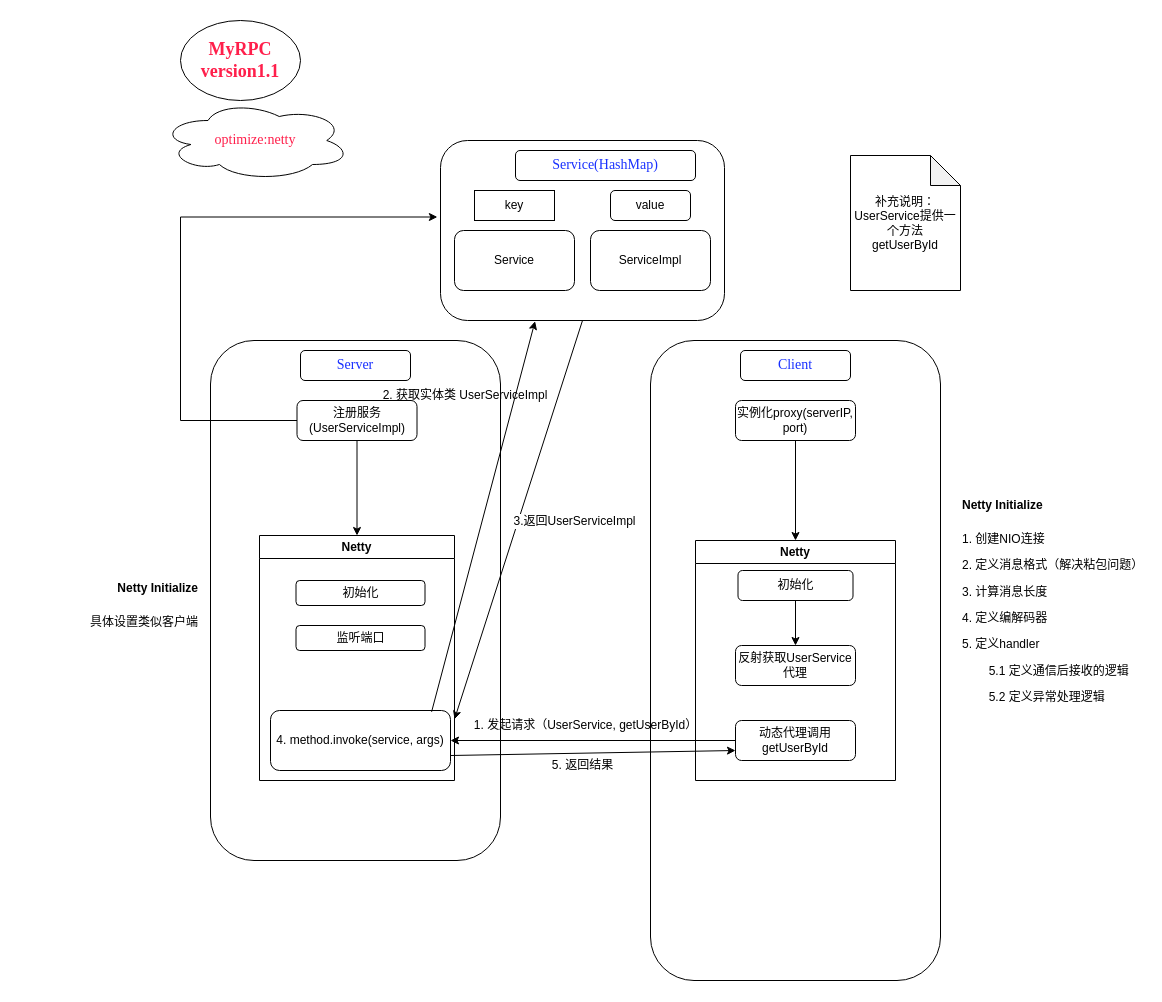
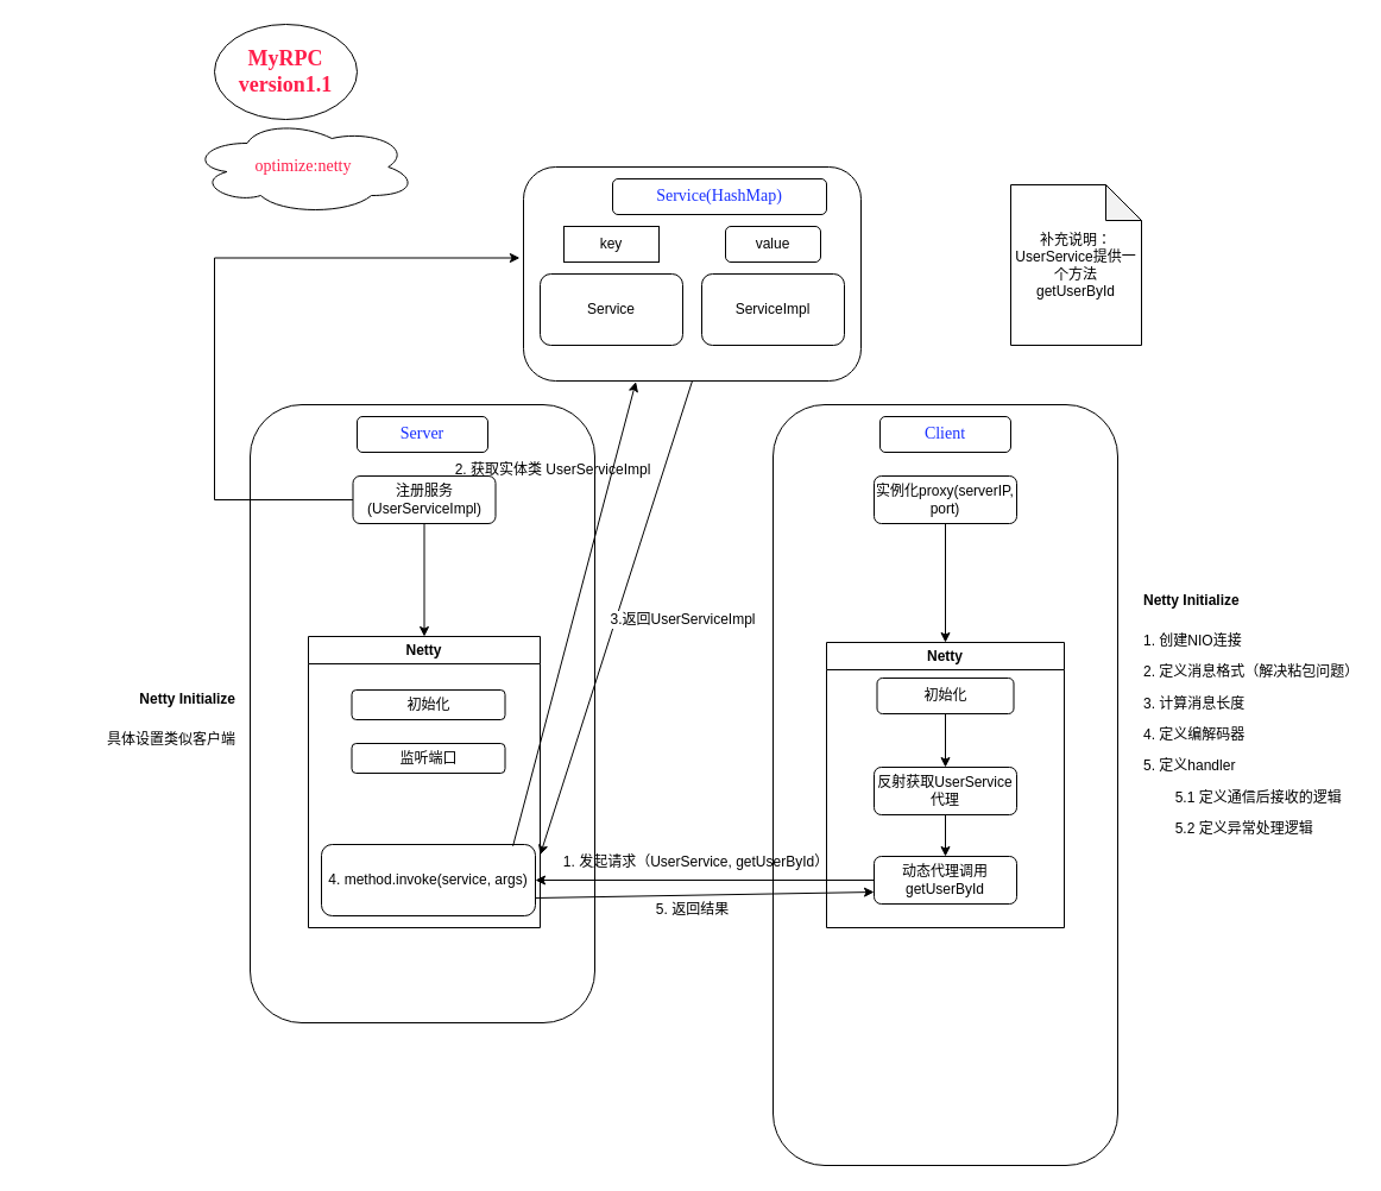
  <mxCell id="0" />
  <mxCell id="1" parent="0" />
  <mxCell id="2" value="&lt;div&gt;&lt;br&gt;&lt;/div&gt;" style="rounded=1;whiteSpace=wrap;html=1;" vertex="1" parent="1"><mxGeometry x="440" y="140" width="284" height="180" as="geometry" /></mxCell>
  <mxCell id="3" value="&lt;font color=&quot;#1930ff&quot; style=&quot;font-size: 14px;&quot; face=&quot;Comic Sans MS&quot;&gt;Service(HashMap)&lt;/font&gt;" style="rounded=1;whiteSpace=wrap;html=1;" vertex="1" parent="1"><mxGeometry x="515" y="150" width="180" height="30" as="geometry" /></mxCell>
  <mxCell id="4" value="Service" style="rounded=1;whiteSpace=wrap;html=1;" vertex="1" parent="1"><mxGeometry x="454" y="230" width="120" height="60" as="geometry" /></mxCell>
  <mxCell id="5" value="ServiceImpl" style="rounded=1;whiteSpace=wrap;html=1;" vertex="1" parent="1"><mxGeometry x="590" y="230" width="120" height="60" as="geometry" /></mxCell>
  <mxCell id="6" value="key" style="whiteSpace=wrap;html=1;rounded=0;" vertex="1" parent="1"><mxGeometry x="474" y="190" width="80" height="30" as="geometry" /></mxCell>
  <mxCell id="7" value="value" style="rounded=1;whiteSpace=wrap;html=1;" vertex="1" parent="1"><mxGeometry x="610" y="190" width="80" height="30" as="geometry" /></mxCell>
  <mxCell id="8" value="" style="rounded=1;whiteSpace=wrap;html=1;" vertex="1" parent="1"><mxGeometry x="210" y="340" width="290" height="520" as="geometry" /></mxCell>
  <mxCell id="9" value="" style="rounded=1;whiteSpace=wrap;html=1;" vertex="1" parent="1"><mxGeometry x="650" y="340" width="290" height="640" as="geometry" /></mxCell>
  <mxCell id="10" value="&lt;font face=&quot;Comic Sans MS&quot; color=&quot;#1930ff&quot; style=&quot;font-size: 14px;&quot;&gt;Server&lt;/font&gt;" style="rounded=1;whiteSpace=wrap;html=1;" vertex="1" parent="1"><mxGeometry x="300" y="350" width="110" height="30" as="geometry" /></mxCell>
  <mxCell id="11" value="&lt;font style=&quot;font-size: 14px;&quot; color=&quot;#1930ff&quot; face=&quot;Comic Sans MS&quot;&gt;Client&lt;/font&gt;" style="rounded=1;whiteSpace=wrap;html=1;" vertex="1" parent="1"><mxGeometry x="740" y="350" width="110" height="30" as="geometry" /></mxCell>
  <mxCell id="12" value="&lt;h2&gt;&lt;font color=&quot;#ff1f4b&quot; style=&quot;font-size: 18px;&quot; face=&quot;Comic Sans MS&quot;&gt;MyRPC&lt;br&gt;version1.1&lt;/font&gt;&lt;/h2&gt;" style="ellipse;whiteSpace=wrap;html=1;" vertex="1" parent="1"><mxGeometry x="180" y="20" width="120" height="80" as="geometry" /></mxCell>
  <mxCell id="13" value="" style="edgeStyle=orthogonalEdgeStyle;rounded=0;orthogonalLoop=1;jettySize=auto;html=1;entryX=-0.011;entryY=0.425;entryDx=0;entryDy=0;entryPerimeter=0;" edge="1" parent="1" source="14" target="2"><mxGeometry relative="1" as="geometry"><mxPoint x="220" y="230" as="targetPoint" /><Array as="points"><mxPoint x="180" y="420" /><mxPoint x="180" y="216" /></Array></mxGeometry></mxCell>
  <mxCell id="14" value="注册服务(UserServiceImpl)" style="rounded=1;whiteSpace=wrap;html=1;" vertex="1" parent="1"><mxGeometry x="296.5" y="400" width="120" height="40" as="geometry" /></mxCell>
  <mxCell id="15" value="实例化proxy(serverIP, port)" style="rounded=1;whiteSpace=wrap;html=1;" vertex="1" parent="1"><mxGeometry x="735" y="400" width="120" height="40" as="geometry" /></mxCell>
+ <mxCell id="16" value="" style="edgeStyle=orthogonalEdgeStyle;rounded=0;orthogonalLoop=1;jettySize=auto;html=1;" edge="1" parent="1" source="17" target="19"><mxGeometry relative="1" as="geometry" /></mxCell>
  <mxCell id="17" value="反射获取UserService代理" style="rounded=1;whiteSpace=wrap;html=1;" vertex="1" parent="1"><mxGeometry x="735" y="645" width="120" height="40" as="geometry" /></mxCell>
  <mxCell id="18" value="补充说明：&lt;div&gt;UserService提供一个方法&lt;/div&gt;&lt;div&gt;getUserById&lt;/div&gt;" style="shape=note;whiteSpace=wrap;html=1;backgroundOutline=1;darkOpacity=0.05;" vertex="1" parent="1"><mxGeometry x="850" y="155" width="110" height="135" as="geometry" /></mxCell>
  <mxCell id="19" value="动态代理调用getUserById" style="rounded=1;whiteSpace=wrap;html=1;" vertex="1" parent="1"><mxGeometry x="735" y="720" width="120" height="40" as="geometry" /></mxCell>
  <mxCell id="20" value="1. 发起请求（UserService, getUserById）" style="text;html=1;align=center;verticalAlign=middle;resizable=0;points=[];autosize=1;strokeColor=none;fillColor=none;" vertex="1" parent="1"><mxGeometry x="460" y="710" width="250" height="30" as="geometry" /></mxCell>
  <mxCell id="21" value="Netty" style="swimlane;whiteSpace=wrap;html=1;" vertex="1" parent="1"><mxGeometry x="259" y="535" width="195" height="245" as="geometry" /></mxCell>
  <mxCell id="22" value="监听端口" style="rounded=1;whiteSpace=wrap;html=1;" vertex="1" parent="21"><mxGeometry x="36.5" y="90" width="129" height="25" as="geometry" /></mxCell>
  <mxCell id="23" value="初始化" style="rounded=1;whiteSpace=wrap;html=1;" vertex="1" parent="21"><mxGeometry x="36.5" y="45" width="129" height="25" as="geometry" /></mxCell>
  <mxCell id="24" value="4. method.invoke(service, args)" style="rounded=1;whiteSpace=wrap;html=1;" vertex="1" parent="21"><mxGeometry x="11" y="175" width="180" height="60" as="geometry" /></mxCell>
  <mxCell id="25" value="" style="endArrow=classic;html=1;rounded=0;exitX=0.5;exitY=1;exitDx=0;exitDy=0;entryX=1;entryY=0.75;entryDx=0;entryDy=0;" edge="1" parent="1" source="2" target="21"><mxGeometry width="50" height="50" relative="1" as="geometry"><mxPoint x="630" y="550" as="sourcePoint" /><mxPoint x="680" y="500" as="targetPoint" /></mxGeometry></mxCell>
  <mxCell id="26" value="&lt;font style=&quot;font-size: 12px;&quot;&gt;3.返回UserServiceImpl&lt;/font&gt;" style="edgeLabel;html=1;align=center;verticalAlign=middle;resizable=0;points=[];" vertex="1" connectable="0" parent="25"><mxGeometry x="-0.011" y="3" relative="1" as="geometry"><mxPoint x="52" y="2" as="offset" /></mxGeometry></mxCell>
  <mxCell id="27" value="5. 返回结果" style="text;html=1;align=center;verticalAlign=middle;resizable=0;points=[];autosize=1;strokeColor=none;fillColor=none;" vertex="1" parent="1"><mxGeometry x="542" y="750" width="80" height="30" as="geometry" /></mxCell>
  <mxCell id="28" value="&lt;font style=&quot;font-size: 14px; color: rgb(255, 31, 75);&quot; face=&quot;Comic Sans MS&quot;&gt;optimize:netty&lt;/font&gt;" style="ellipse;shape=cloud;whiteSpace=wrap;html=1;" vertex="1" parent="1"><mxGeometry width="190" height="80" as="geometry" x="160" y="100" /></mxCell>
  <mxCell id="29" value="&lt;h1 style=&quot;margin-top: 0px;&quot;&gt;&lt;font style=&quot;font-size: 12px;&quot;&gt;Netty Initialize&lt;/font&gt;&lt;/h1&gt;&lt;p&gt;&lt;font&gt;1. 创建NIO连接&lt;/font&gt;&lt;/p&gt;&lt;p&gt;&lt;font&gt;2. 定义消息格式（解决粘包问题）&lt;/font&gt;&lt;/p&gt;&lt;p&gt;&lt;font&gt;3. 计算消息长度&lt;/font&gt;&lt;/p&gt;&lt;p&gt;&lt;font&gt;4. 定义编解码器&lt;/font&gt;&lt;/p&gt;&lt;p&gt;&lt;font&gt;5. 定义handler&lt;/font&gt;&lt;/p&gt;&lt;p&gt;&lt;font&gt;&lt;span style=&quot;white-space: pre;&quot;&gt;&#09;&lt;/span&gt;5.1 定义通信后接收的逻辑&lt;br&gt;&lt;/font&gt;&lt;/p&gt;&lt;p&gt;&lt;font style=&quot;&quot;&gt;&lt;font&gt;&lt;span style=&quot;white-space: pre;&quot;&gt;&#09;&lt;/span&gt;5.2 定义异常处理逻辑&lt;/font&gt;&lt;br&gt;&lt;/font&gt;&lt;/p&gt;" style="text;html=1;whiteSpace=wrap;overflow=hidden;rounded=0;" vertex="1" parent="1"><mxGeometry x="960" y="480" width="180" height="320" as="geometry" /></mxCell>
  <mxCell id="30" value="Netty" style="swimlane;whiteSpace=wrap;html=1;" vertex="1" parent="1"><mxGeometry x="695" y="540" width="200" height="240" as="geometry" /></mxCell>
  <mxCell id="31" value="" style="endArrow=classic;html=1;rounded=0;exitX=0.5;exitY=1;exitDx=0;exitDy=0;entryX=0.5;entryY=0;entryDx=0;entryDy=0;" edge="1" parent="1" source="15" target="30"><mxGeometry width="50" height="50" relative="1" as="geometry"><mxPoint x="590" y="670" as="sourcePoint" /><mxPoint x="640" y="620" as="targetPoint" /></mxGeometry></mxCell>
  <mxCell id="32" value="&lt;h1 style=&quot;margin-top: 0px;&quot;&gt;&lt;font style=&quot;font-size: 12px;&quot;&gt;Netty Initialize&lt;/font&gt;&lt;/h1&gt;&lt;p&gt;具体设置类似客户端&lt;/p&gt;" style="text;html=1;whiteSpace=wrap;overflow=hidden;rounded=0;align=right;" vertex="1" parent="1"><mxGeometry x="20" y="562.5" width="180" height="95" as="geometry" /></mxCell>
  <mxCell id="33" value="" style="endArrow=classic;html=1;rounded=0;exitX=0.5;exitY=1;exitDx=0;exitDy=0;entryX=0.5;entryY=0;entryDx=0;entryDy=0;" edge="1" parent="1" source="14" target="21"><mxGeometry width="50" height="50" relative="1" as="geometry"><mxPoint x="620" y="580" as="sourcePoint" /><mxPoint x="670" y="530" as="targetPoint" /></mxGeometry></mxCell>
  <mxCell id="34" value="" style="edgeStyle=orthogonalEdgeStyle;rounded=0;orthogonalLoop=1;jettySize=auto;html=1;" edge="1" parent="1" source="35" target="17"><mxGeometry relative="1" as="geometry" /></mxCell>
  <mxCell id="35" value="初始化" style="rounded=1;whiteSpace=wrap;html=1;" vertex="1" parent="1"><mxGeometry x="737.5" y="570" width="115" height="30" as="geometry" /></mxCell>
  <mxCell id="36" value="" style="endArrow=classic;html=1;rounded=0;exitX=0;exitY=0.5;exitDx=0;exitDy=0;entryX=1;entryY=0.5;entryDx=0;entryDy=0;" edge="1" parent="1" source="19" target="24"><mxGeometry width="50" height="50" relative="1" as="geometry"><mxPoint x="620" y="580" as="sourcePoint" /><mxPoint x="670" y="530" as="targetPoint" /></mxGeometry></mxCell>
  <mxCell id="37" value="" style="endArrow=classic;html=1;rounded=0;exitX=0.895;exitY=0.022;exitDx=0;exitDy=0;exitPerimeter=0;entryX=0.333;entryY=1.004;entryDx=0;entryDy=0;entryPerimeter=0;" edge="1" parent="1" source="24" target="2"><mxGeometry width="50" height="50" relative="1" as="geometry"><mxPoint x="620" y="460" as="sourcePoint" /><mxPoint x="670" y="410" as="targetPoint" /></mxGeometry></mxCell>
  <mxCell id="38" value="" style="endArrow=classic;html=1;rounded=0;exitX=1;exitY=0.75;exitDx=0;exitDy=0;entryX=0;entryY=0.75;entryDx=0;entryDy=0;" edge="1" parent="1" source="24" target="19"><mxGeometry width="50" height="50" relative="1" as="geometry"><mxPoint x="620" y="580" as="sourcePoint" /><mxPoint x="670" y="530" as="targetPoint" /></mxGeometry></mxCell>
  <mxCell id="39" value="2. 获取实体类 UserServiceImpl" style="text;html=1;align=center;verticalAlign=middle;whiteSpace=wrap;rounded=0;" vertex="1" parent="1"><mxGeometry x="320" y="380" width="290" height="30" as="geometry" /></mxCell>
